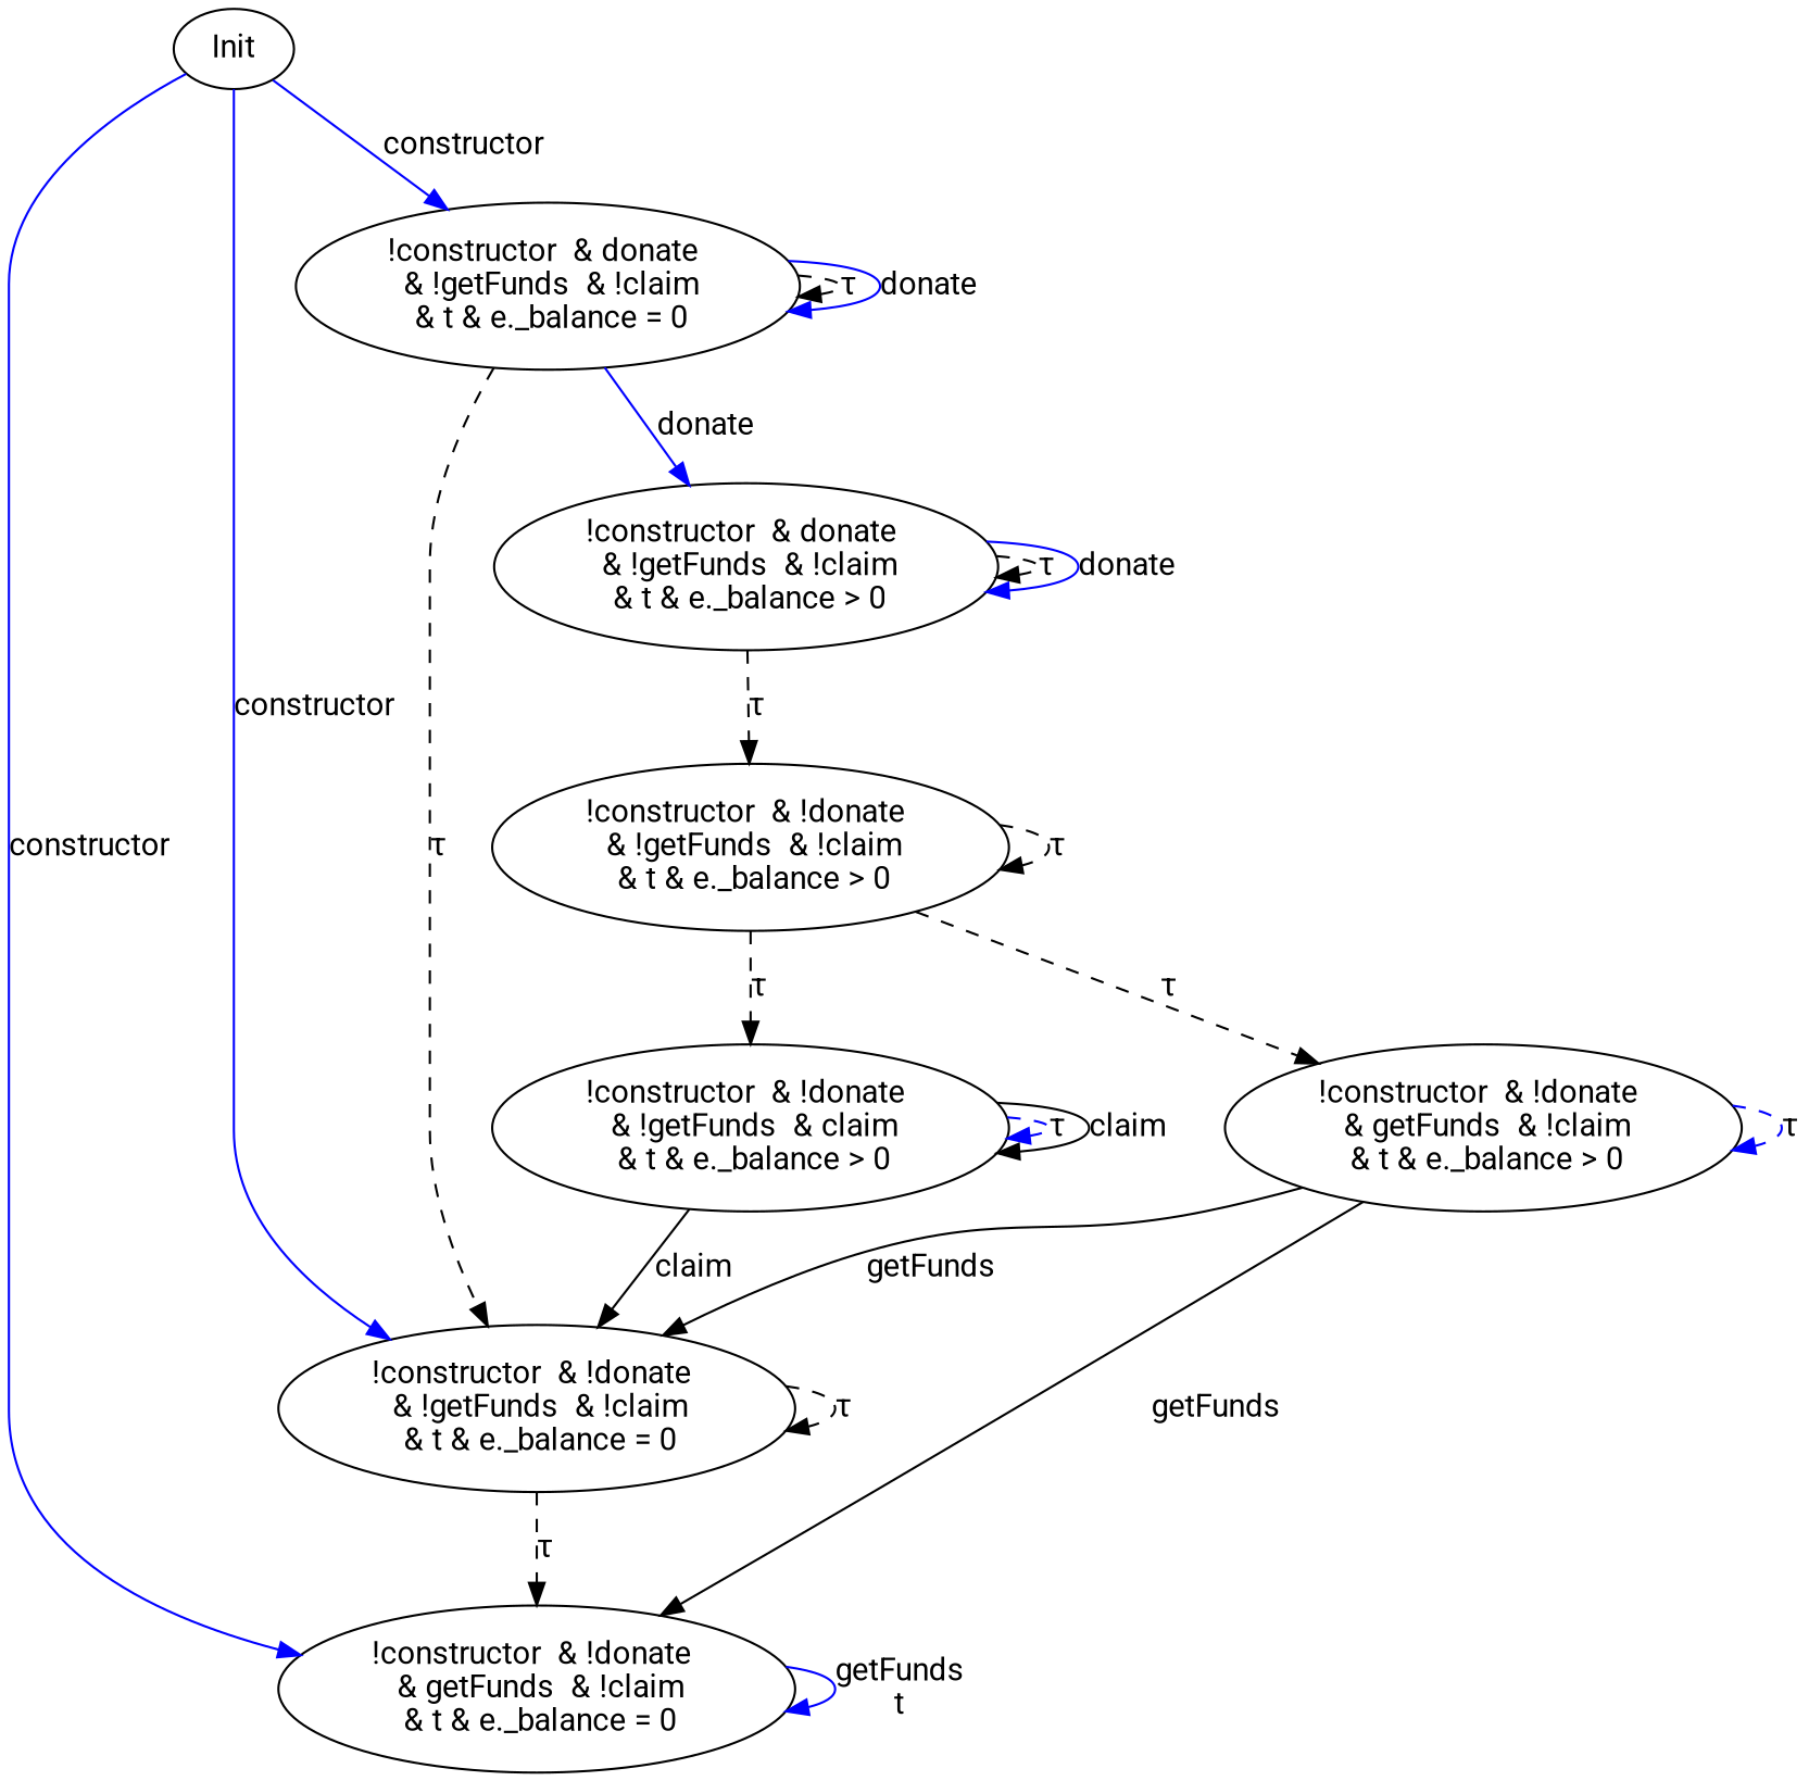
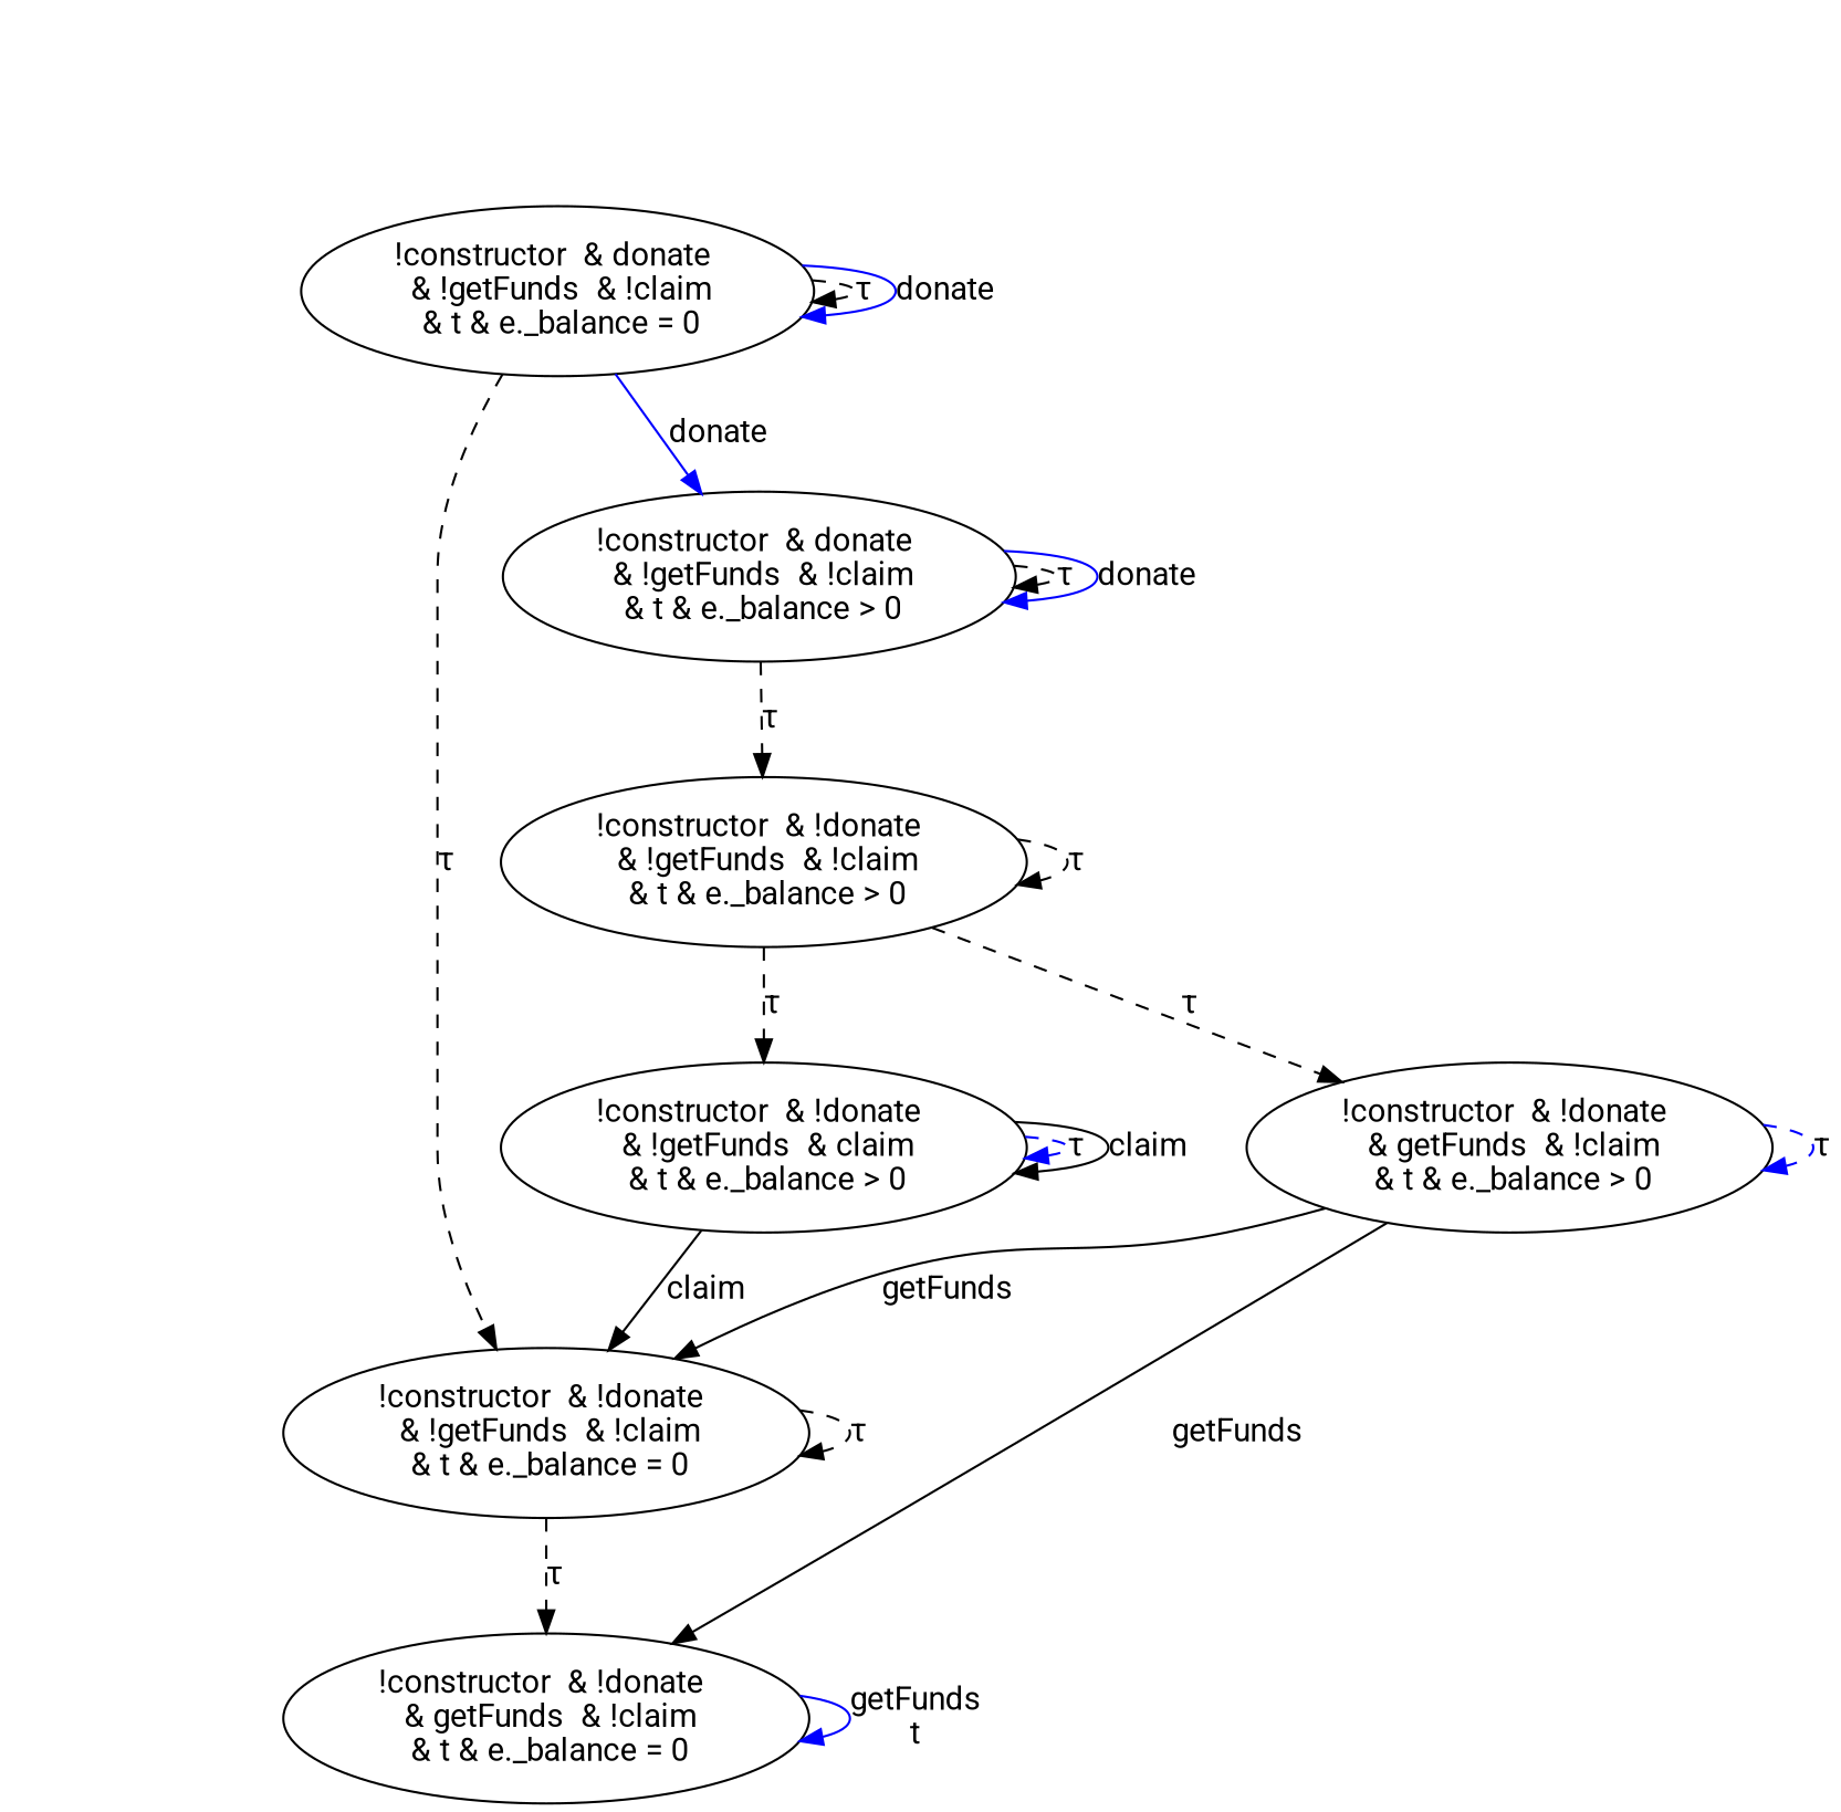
  digraph {
    fontname=Roboto
    node [fontname=Roboto]
    edge [color=black fontname=Roboto]
-   n1 [label=Init]
    n2 [label="!constructor  & !donate \n & getFunds  & !claim\n & t & e._balance = 0"]
    n3 [label="!constructor  & donate \n & !getFunds  & !claim\n & t & e._balance = 0"]
    n4 [label="!constructor  & !donate \n & !getFunds  & !claim\n & t & e._balance = 0"]
    n5 [label="!constructor  & !donate \n & !getFunds  & claim\n & t & e._balance > 0"]
    n6 [label="!constructor  & !donate \n & getFunds  & !claim\n & t & e._balance > 0"]
    n7 [label="!constructor  & donate \n & !getFunds  & !claim\n & t & e._balance > 0"]
    n8 [label="!constructor  & !donate \n & !getFunds  & !claim\n & t & e._balance > 0"]
-   n1 -> n2 [color=blue label=constructor]
-   n1 -> n3 [color=blue label=constructor]
-   n1 -> n4 [color=blue label=constructor]
    n2 -> n2 [color=blue label="getFunds\nt"]
    n3 -> n3 [label="τ" style=dashed]
    n3 -> n3 [color=blue label=donate]
    n3 -> n4 [label="τ" style=dashed]
    n3 -> n7 [color=blue label=donate]
    n4 -> n2 [label="τ" style=dashed]
    n4 -> n4 [label="τ" style=dashed]
    n5 -> n4 [label=claim]
    n5 -> n5 [color=blue label="τ" style=dashed]
    n5 -> n5 [label=claim]
    n6 -> n2 [label=getFunds]
    n6 -> n4 [label=getFunds]
    n6 -> n6 [color=blue label="τ" style=dashed]
    n7 -> n7 [label="τ" style=dashed]
    n7 -> n7 [color=blue label=donate]
    n7 -> n8 [label="τ" style=dashed]
    n8 -> n5 [label="τ" style=dashed]
    n8 -> n6 [label="τ" style=dashed]
    n8 -> n8 [label="τ" style=dashed]
  }
